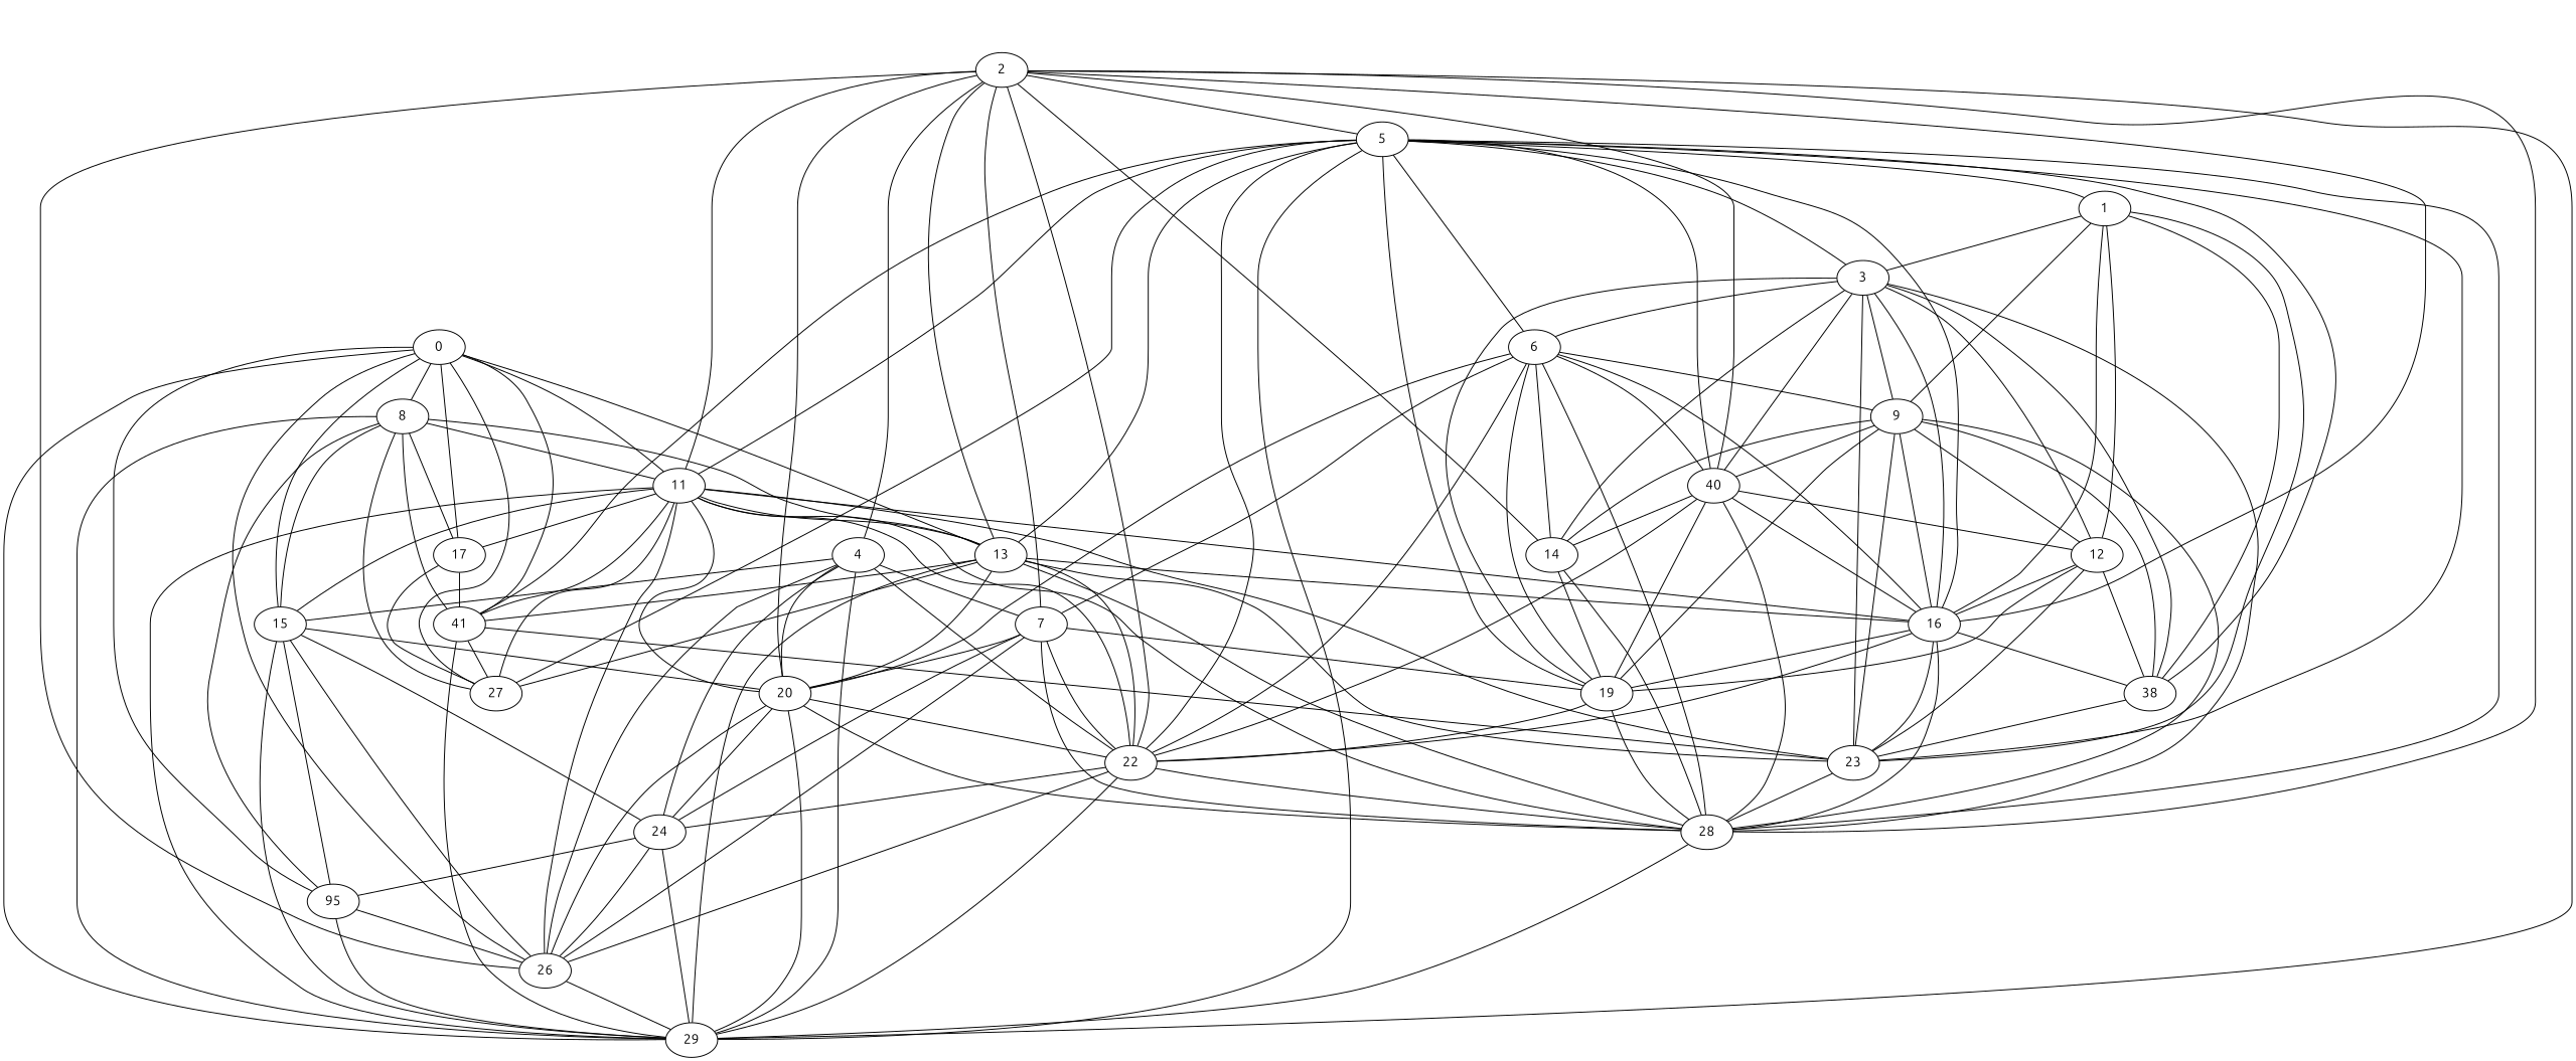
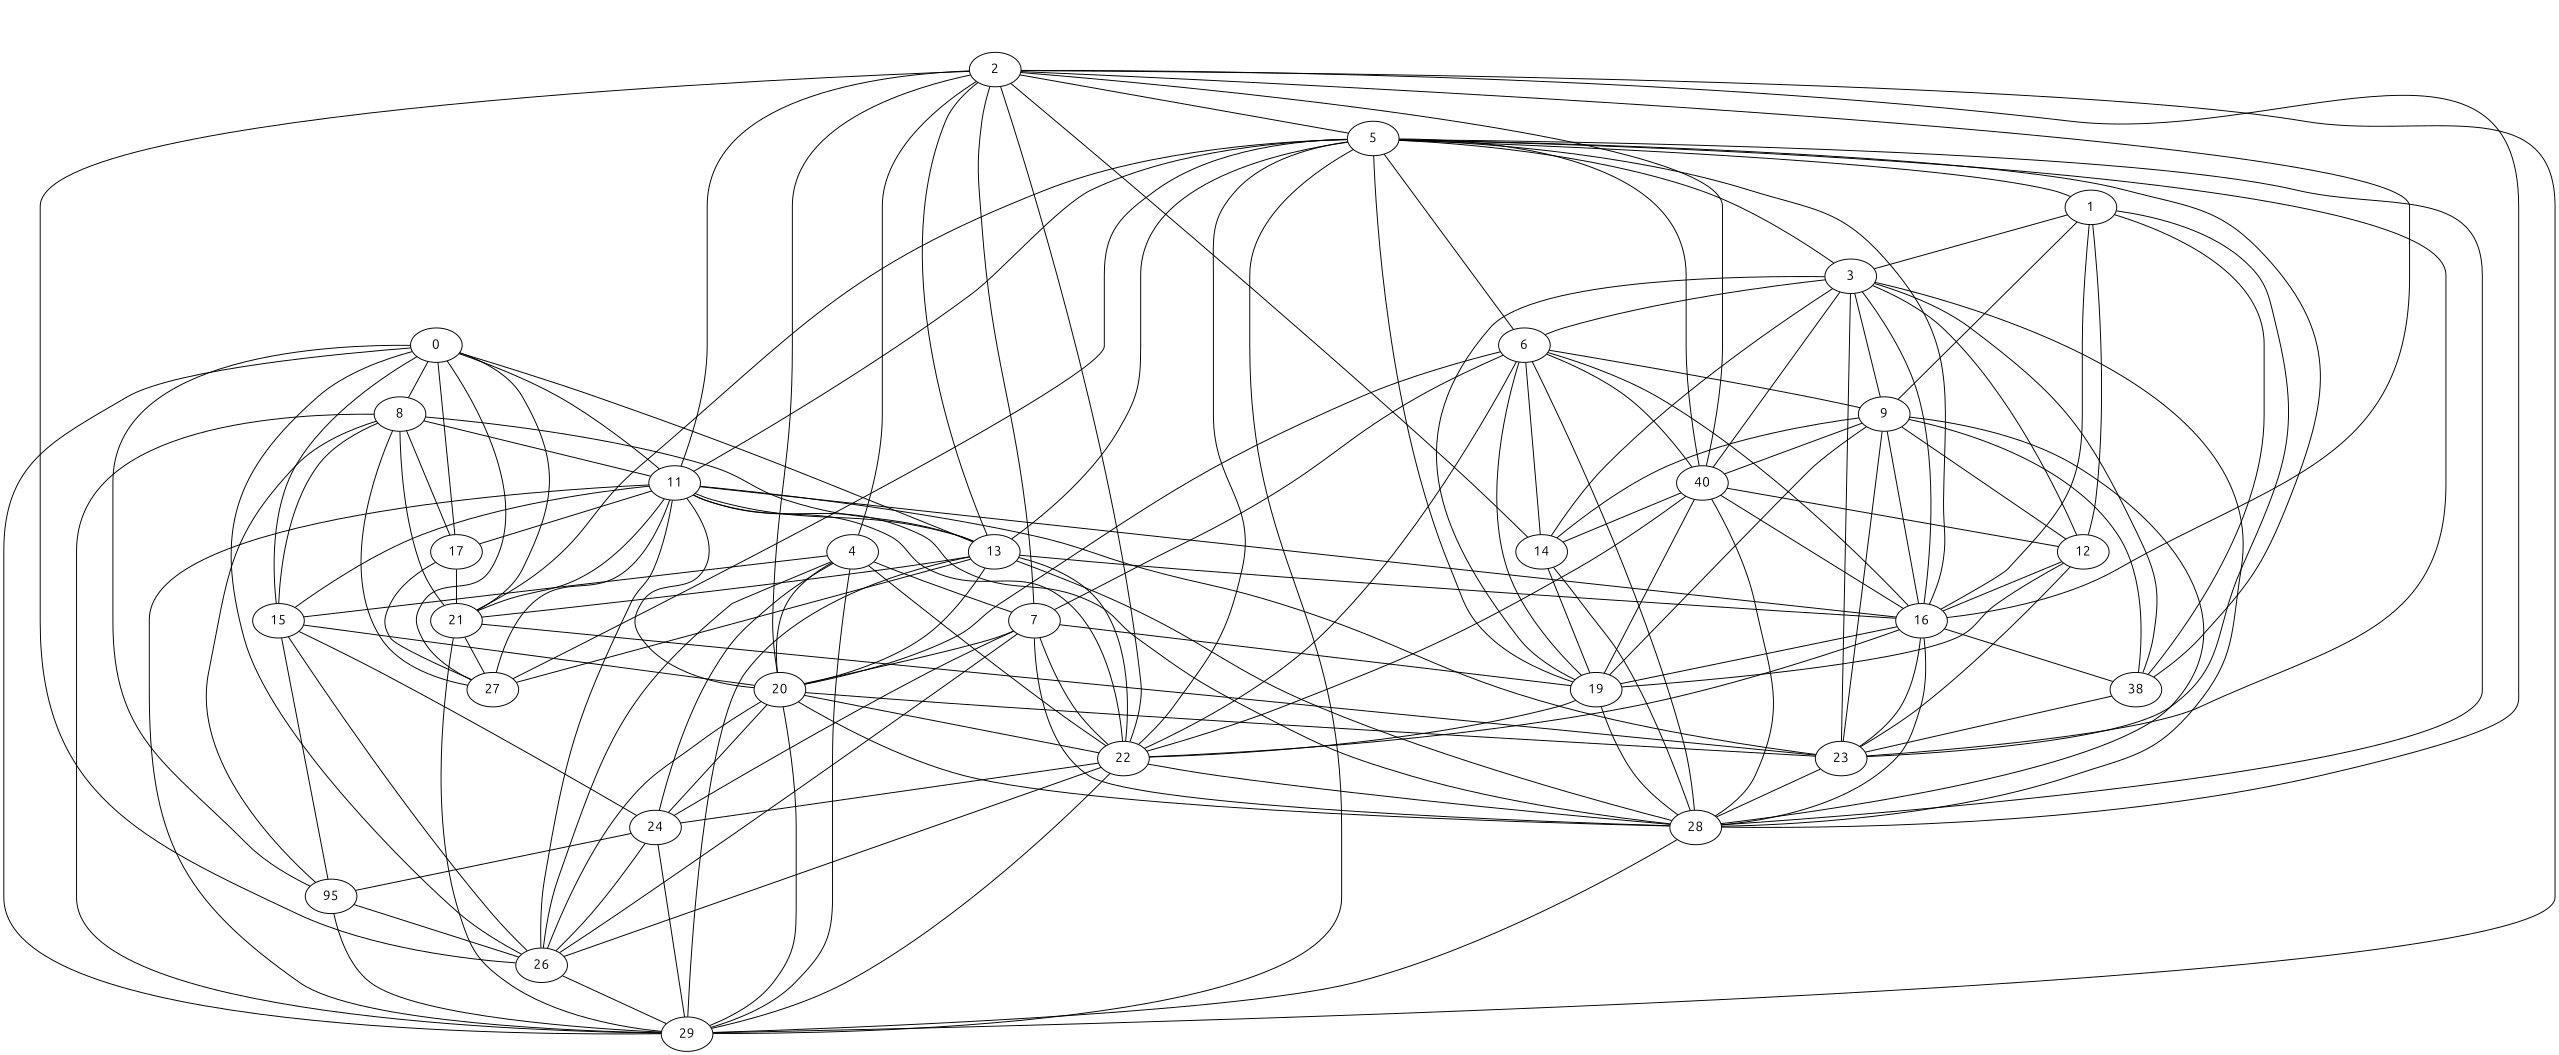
  graph {
    fontname=Ubuntu
    node [fontname=Ubuntu]
    edge [fontname=Ubuntu]
    0
    8
    11
    13
    15
    17
-   21 [label=41]
+   21
    n8 [label=95]
    26
    27
    29
    16
    23
    20
    22
    28
    24
    1
    3
    9
    12
    n22 [label=38]
    5
    6
    n25 [label=40]
    14
    19
    2
    4
    7
    0 -- 8
    0 -- 11
    0 -- 13
    0 -- 15
    0 -- 17
    0 -- 21
    0 -- n8
    0 -- 26
    0 -- 27
    0 -- 29
    8 -- 11
    8 -- 13
    8 -- 15
    8 -- 17
    8 -- 21
    8 -- n8
    8 -- 27
    8 -- 29
    11 -- 13
    11 -- 15
    11 -- 17
    11 -- 21
    11 -- 26
    11 -- 27
    11 -- 29
    11 -- 16
    11 -- 23
    11 -- 20
    11 -- 22
    11 -- 28
    13 -- 21
    13 -- 27
    13 -- 29
    13 -- 16
-   13 -- 23
+   20 -- 23
    13 -- 20
    13 -- 22
    13 -- 28
    15 -- n8
    15 -- 26
-   15 -- 29
    15 -- 20
    15 -- 24
    17 -- 21
    17 -- 27
    21 -- 27
    21 -- 29
    21 -- 23
    n8 -- 26
    n8 -- 29
    26 -- 29
    16 -- 23
    16 -- 22
    16 -- 28
    16 -- n22
    16 -- 19
    23 -- 28
    20 -- 26
    20 -- 29
    20 -- 22
    20 -- 28
    20 -- 24
    22 -- 26
    22 -- 29
    22 -- 28
    22 -- 24
    28 -- 29
    24 -- n8
    24 -- 26
    24 -- 29
    1 -- 16
    1 -- 23
    1 -- 3
    1 -- 9
    1 -- 12
    1 -- n22
    3 -- 16
    3 -- 23
    3 -- 28
    3 -- 9
    3 -- 12
    3 -- n22
    3 -- 5
    3 -- 6
    3 -- n25
    3 -- 14
    3 -- 19
    9 -- 16
    9 -- 23
    9 -- 28
    9 -- 12
    9 -- n22
    9 -- n25
    9 -- 14
    9 -- 19
    12 -- 16
    12 -- 23
-   12 -- n22
    12 -- 19
    n22 -- 23
    5 -- 11
    5 -- 13
    5 -- 21
    5 -- 27
    5 -- 29
    5 -- 16
    5 -- 23
    5 -- 22
    5 -- 28
    5 -- 1
    5 -- n22
    5 -- 6
    5 -- n25
    5 -- 19
    6 -- 16
    6 -- 20
    6 -- 22
    6 -- 28
    6 -- 9
    6 -- n25
    6 -- 14
    6 -- 19
    6 -- 7
    n25 -- 16
    n25 -- 22
    n25 -- 28
    n25 -- 12
    n25 -- 14
    n25 -- 19
    14 -- 28
    14 -- 19
    19 -- 22
    19 -- 28
    2 -- 11
    2 -- 13
    2 -- 26
    2 -- 29
    2 -- 16
    2 -- 20
    2 -- 22
    2 -- 28
    2 -- 5
    2 -- n25
    2 -- 14
    2 -- 4
    2 -- 7
    4 -- 15
    4 -- 26
    4 -- 29
    4 -- 20
    4 -- 22
    4 -- 24
    4 -- 7
    7 -- 26
    7 -- 20
    7 -- 22
    7 -- 28
    7 -- 24
    7 -- 19
  }
